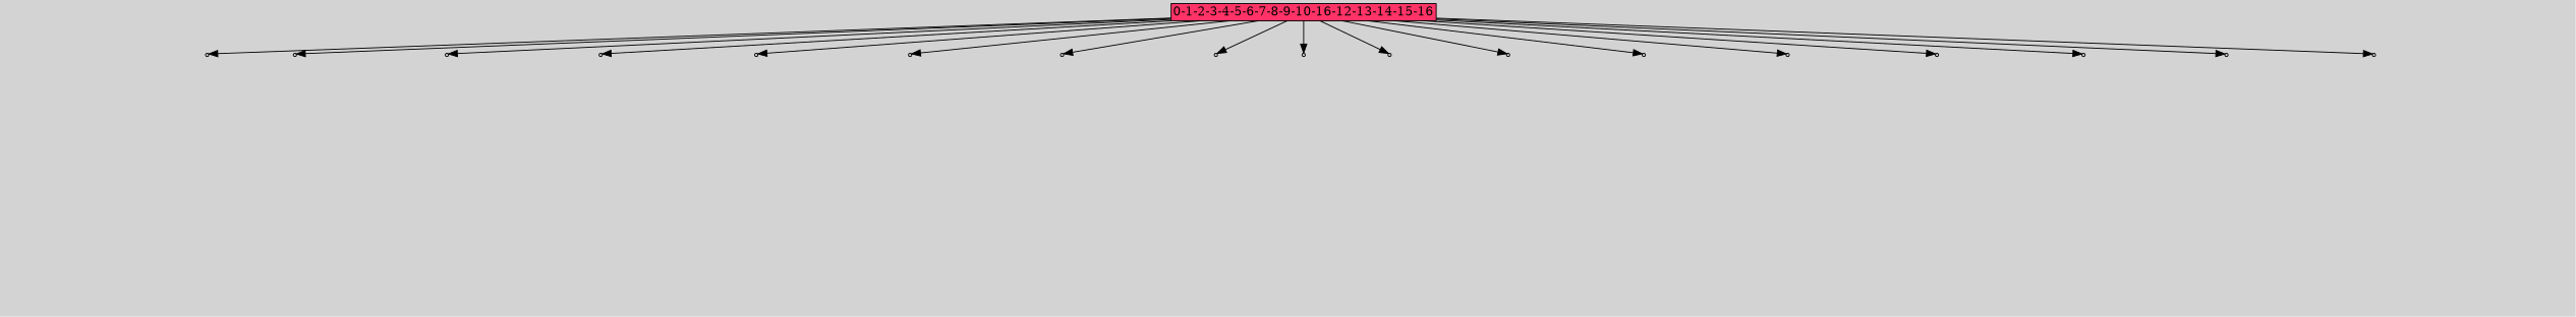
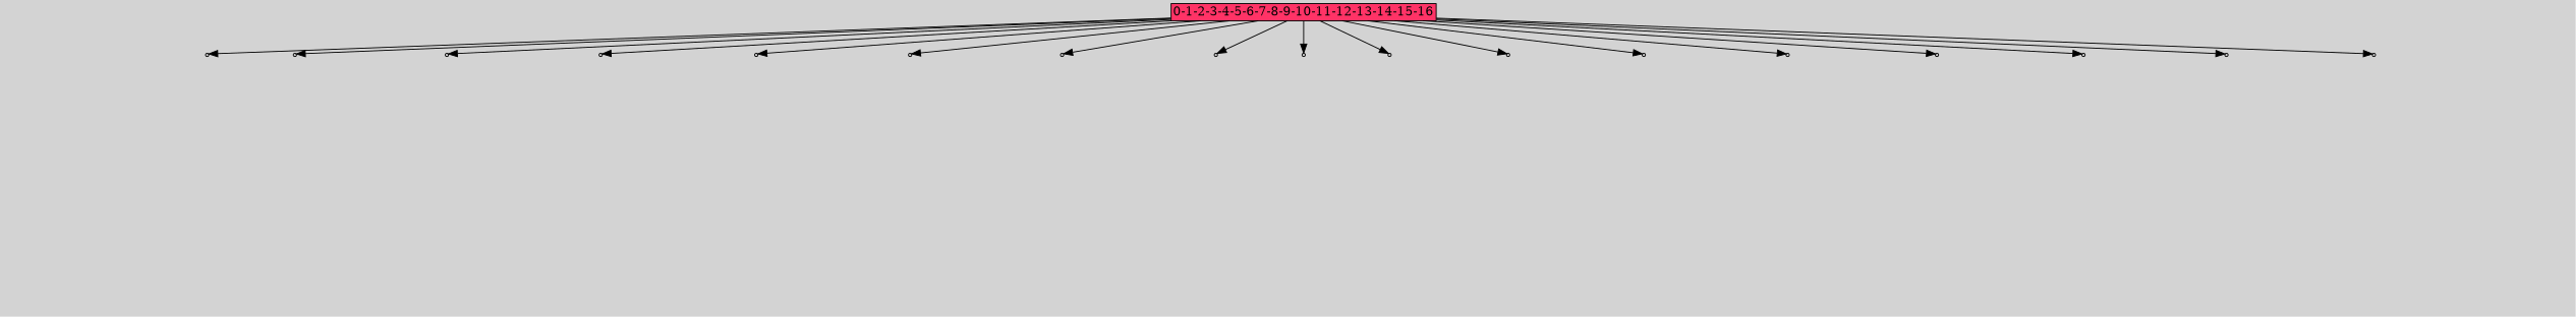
  digraph {
    bgcolor=lightgray
    node [shape=box style=filled]
-   n1 [fillcolor="#ff3366" height=0 label="0-1-2-3-4-5-6-7-8-9-10-16-12-13-14-15-16" margin=0.03 width=0]
+   n1 [fillcolor="#ff3366" height=0 label="0-1-2-3-4-5-6-7-8-9-10-11-12-13-14-15-16" margin=0.03 width=0]
    n2 [fillcolor="#cccccc" label=1 shape=point]
    n3 [fillcolor="#cccccc" label=1 shape=point]
    n4 [fillcolor="#cccccc" label=1 shape=point]
    n5 [fillcolor="#cccccc" label=1 shape=point]
    n6 [fillcolor="#cccccc" label=1 shape=point]
    n7 [fillcolor="#cccccc" label=1 shape=point]
    n8 [fillcolor="#cccccc" label=1 shape=point]
    n9 [fillcolor="#cccccc" label=1 shape=point]
    n10 [fillcolor="#cccccc" label=1 shape=point]
    n11 [fillcolor="#cccccc" label=1 shape=point]
    n12 [fillcolor="#cccccc" label=1 shape=point]
    n13 [fillcolor="#cccccc" label=1 shape=point]
    n14 [fillcolor="#cccccc" label=1 shape=point]
    n15 [fillcolor="#cccccc" label=1 shape=point]
    n16 [fillcolor="#cccccc" label=1 shape=point]
    n17 [fillcolor="#cccccc" label=1 shape=point]
    n18 [fillcolor="#cccccc" label=1 shape=point]
    n19 [label="17|6&1|138#0|119&#92;n4|4&1|274#1|185&#92;n3|4&0|228#0|182&#92;n14|6&1|114#0|324&#92;n5|0&0|238#1|71&#92;n" style=invis]
    n20 [label="11|0&1|223#1|110&#92;n10|3&1|338#0|184&#92;n0|1&0|152#0|227&#92;n19|3&0|217#1|292&#92;n15|3&0|67#0|114&#92;n1|4&1|336#1|191&#92;n2|0&0|140#1|233&#92;n3|0&0|184#0|139&#92;n" style=invis]
    n21 [label="1|0&1|225#1|60&#92;n11|0&0|336#1|49&#92;n" style=invis]
    n22 [label="12|1&1|23#1|307&#92;n9|3&0|345#0|270&#92;n17|1&0|363#1|209&#92;n12|6&1|17#0|161&#92;n13|6&0|150#0|217&#92;n17|5&0|14#1|315&#92;n9|0&0|13#0|38&#92;n18|6&0|224#0|290&#92;n19|0&0|374#1|221&#92;n" style=invis]
    n23 [label="4|7&1|91#1|344&#92;n15|1&0|239#1|316&#92;n8|2&0|41#0|222&#92;n3|7&0|249#0|74&#92;n2|6&0|351#1|207&#92;n13|0&0|374#1|170&#92;n" style=invis]
    n24 [label="15|0&1|25#1|270&#92;n4|3&1|222#0|232&#92;n9|3&0|171#1|351&#92;n18|1&0|155#1|90&#92;n3|7&1|9#0|241&#92;n10|4&0|95#0|97&#92;n18|0&0|308#0|166&#92;n" style=invis]
    n25 [label="0|5&1|70#1|364&#92;n5|7&0|333#0|280&#92;n1|0&0|303#0|77&#92;n" style=invis]
    n26 [label="7|5&1|127#0|4&#92;n19|2&0|237#0|372&#92;n19|1&1|136#0|360&#92;n12|4&0|9#1|35&#92;n11|1&1|252#0|338&#92;n13|7&0|49#1|13&#92;n11|0&0|148#0|247&#92;n" style=invis]
    n27 [label="15|7&1|321#1|87&#92;n7|7&0|343#1|297&#92;n9|7&0|327#0|256&#92;n10|0&0|103#1|210&#92;n" style=invis]
    n28 [label="15|2&1|97#1|285&#92;n2|0&0|218#1|32&#92;n" style=invis]
    n29 [label="13|1&1|145#1|366&#92;n16|0&1|59#1|142&#92;n3|7&0|289#1|58&#92;n10|0&0|231#0|72&#92;n0|1&0|352#0|152&#92;n6|5&0|289#0|68&#92;n15|0&0|93#0|210&#92;n" style=invis]
    n30 [label="7|1&1|116#1|356&#92;n8|1&0|153#1|27&#92;n13|0&1|113#0|41&#92;n1|0&1|151#0|128&#92;n" style=invis]
    n31 [label="18|5&1|45#0|305&#92;n11|0&0|277#1|237&#92;n" style=invis]
    n32 [label="5|4&1|298#1|97&#92;n13|1&1|293#1|349&#92;n11|7&1|73#1|192&#92;n17|0&0|316#1|139&#92;n3|3&1|211#0|359&#92;n9|5&1|75#1|187&#92;n10|1&0|169#0|328&#92;n0|6&1|341#0|275&#92;n0|4&0|145#1|101&#92;n19|2&0|61#0|242&#92;n13|1&0|62#0|2&#92;n13|6&0|291#0|348&#92;n5|2&0|318#0|76&#92;n6|7&0|122#1|24&#92;n0|5&0|103#0|273&#92;n11|0&0|277#1|237&#92;n" style=invis]
    n33 [label="1|0&1|6#1|69&#92;n9|0&0|0#1|249&#92;n" style=invis]
    n34 [label="9|7&1|42#0|17&#92;n17|5&0|95#1|9&#92;n0|2&1|305#1|175&#92;n11|0&0|66#1|187&#92;n8|4&0|237#0|343&#92;n1|5&0|224#0|76&#92;n0|0&1|372#0|13&#92;n4|6&0|285#0|136&#92;n12|0&0|70#1|356&#92;n" style=invis]
    n35 [label="15|1&1|305#0|335&#92;n19|6&0|257#0|253&#92;n7|6&0|198#1|243&#92;n19|3&0|142#1|140&#92;n13|4&1|20#0|67&#92;n17|5&0|155#1|101&#92;n19|2&0|293#0|375&#92;n2|3&0|20#0|90&#92;n2|2&1|100#0|91&#92;n2|0&0|354#1|179&#92;n" style=invis]
    n1 -> n2
    n1 -> n3
    n1 -> n4
    n1 -> n5
    n1 -> n6
    n1 -> n7
    n1 -> n8
    n1 -> n9
    n1 -> n10
    n1 -> n11
    n1 -> n12
    n1 -> n13
    n1 -> n14
    n1 -> n15
    n1 -> n16
    n1 -> n17
    n1 -> n18
    n2 -> n19 [style=invis]
    n3 -> n20 [style=invis]
    n4 -> n21 [style=invis]
    n5 -> n22 [style=invis]
    n6 -> n23 [style=invis]
    n7 -> n24 [style=invis]
    n8 -> n25 [style=invis]
    n9 -> n26 [style=invis]
    n10 -> n27 [style=invis]
    n11 -> n28 [style=invis]
    n12 -> n29 [style=invis]
    n13 -> n30 [style=invis]
    n14 -> n31 [style=invis]
    n15 -> n32 [style=invis]
    n16 -> n33 [style=invis]
    n17 -> n34 [style=invis]
    n18 -> n35 [style=invis]
  }
